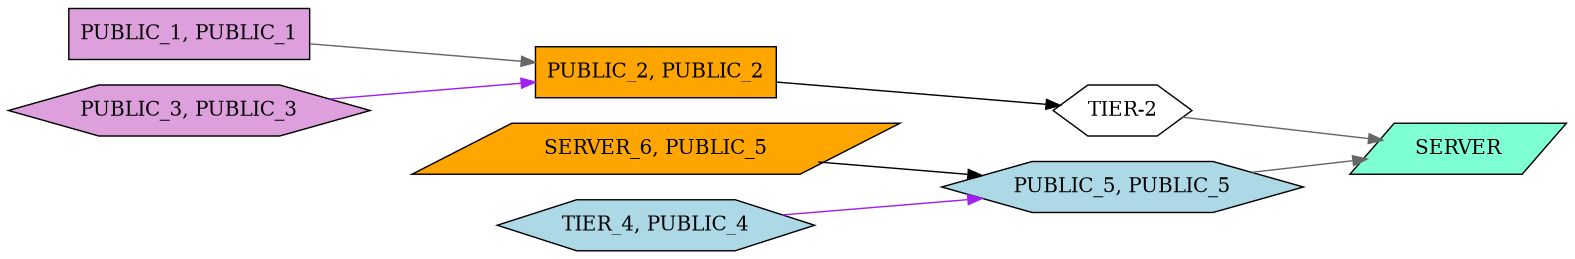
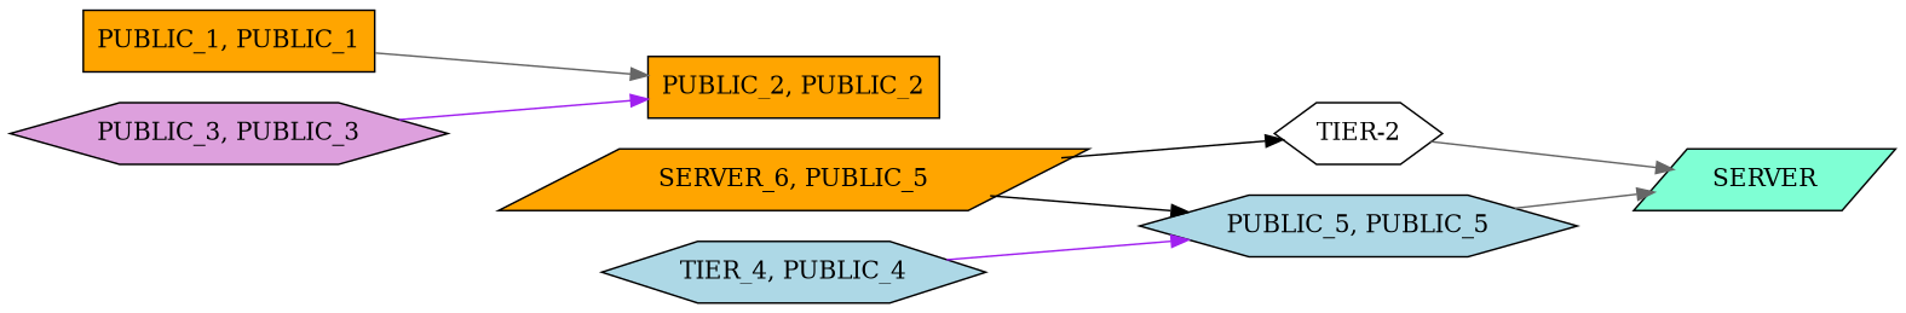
  digraph {
    rankdir=LR
    node [fillcolor=plum shape=hexagon style=filled]
    edge [color=gray40]
-   "PUBLIC_1, PUBLIC_1" [shape=box]
+   "PUBLIC_1, PUBLIC_1" [fillcolor=orange shape=box]
    "PUBLIC_2, PUBLIC_2" [fillcolor=orange shape=box]
    "TIER-2" [fillcolor=white]
    SERVER [fillcolor=aquamarine shape=parallelogram]
    "PUBLIC_3, PUBLIC_3"
    n6 [fillcolor=lightblue label="TIER_4, PUBLIC_4"]
    "PUBLIC_5, PUBLIC_5" [fillcolor=lightblue]
    n8 [fillcolor=orange label="SERVER_6, PUBLIC_5" shape=parallelogram]
    "PUBLIC_1, PUBLIC_1" -> "PUBLIC_2, PUBLIC_2"
-   "PUBLIC_2, PUBLIC_2" -> "TIER-2" [color=black]
+   n8 -> "TIER-2" [color=black]
    "TIER-2" -> SERVER
    "PUBLIC_3, PUBLIC_3" -> "PUBLIC_2, PUBLIC_2" [color=purple]
    n6 -> "PUBLIC_5, PUBLIC_5" [color=purple]
    "PUBLIC_5, PUBLIC_5" -> SERVER
    n8 -> "PUBLIC_5, PUBLIC_5" [color=black]
  }
